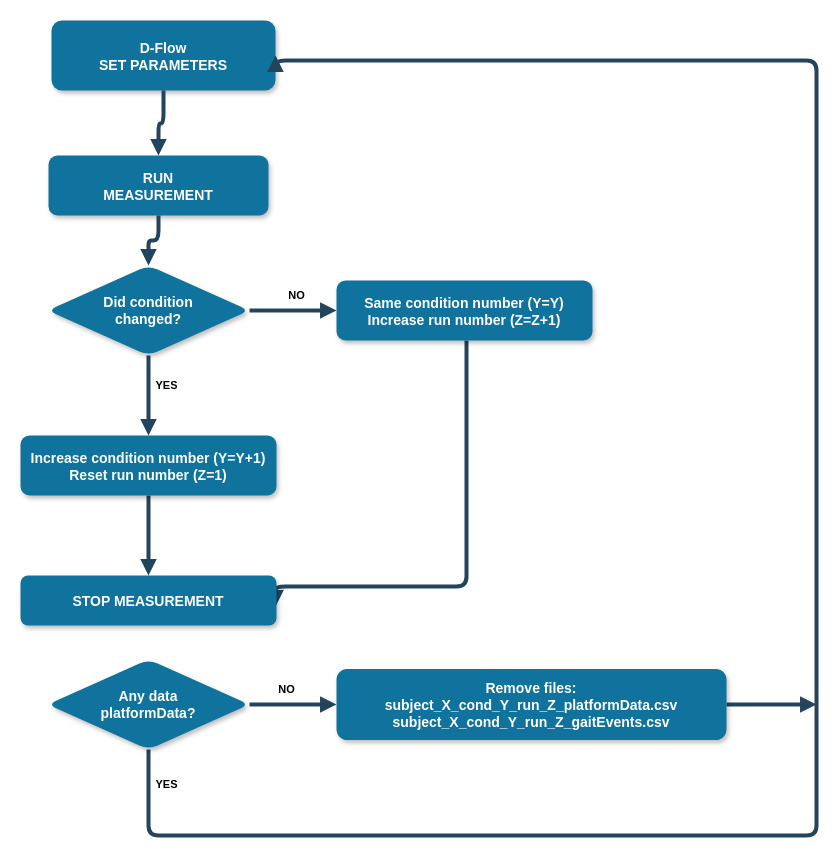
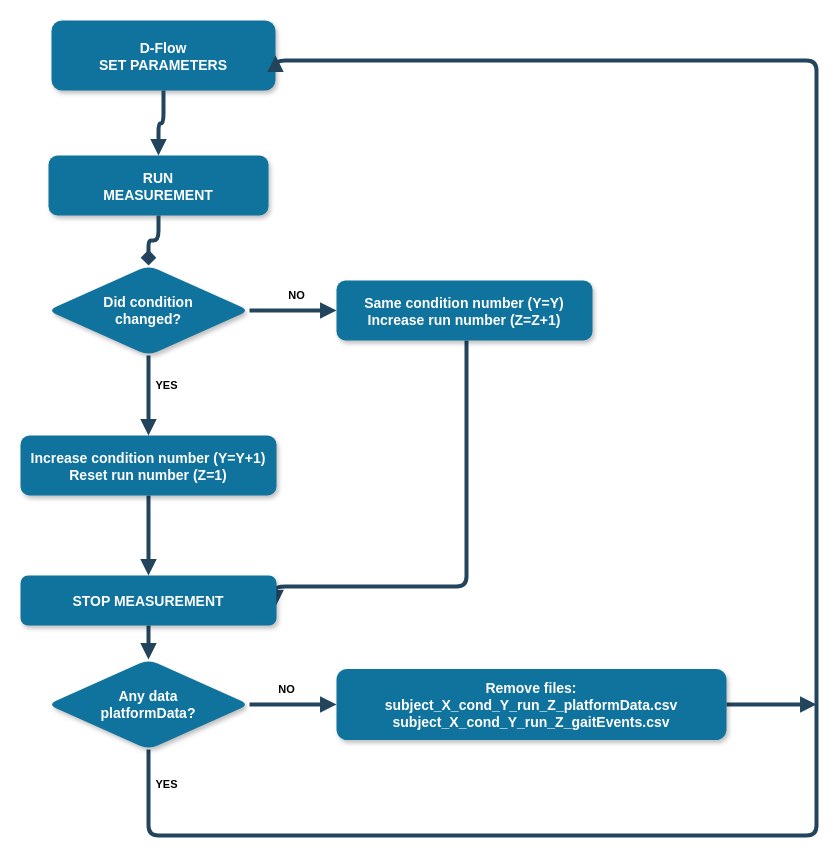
  <mxCell id="0" />
  <mxCell id="1" parent="0" />
  <mxCell id="2" value="D-Flow&#10;SET PARAMETERS" style="rounded=1;fillColor=#10739E;strokeColor=none;shadow=1;gradientColor=none;fontStyle=1;fontColor=#FFFFFF;fontSize=14;" parent="1" vertex="1"><mxGeometry x="51" y="20" width="224" height="70" as="geometry" /></mxCell>
  <mxCell id="3" value="RUN&#10;MEASUREMENT" style="rounded=1;fillColor=#10739E;strokeColor=none;shadow=1;gradientColor=none;fontStyle=1;fontColor=#FFFFFF;fontSize=14;" parent="1" vertex="1"><mxGeometry x="48" y="155" width="220" height="60" as="geometry" /></mxCell>
  <mxCell id="4" value="" style="edgeStyle=elbowEdgeStyle;elbow=vertical;strokeWidth=4;endArrow=block;endFill=1;fontStyle=1;strokeColor=#23445D;" parent="1" source="2" target="3" edge="1"><mxGeometry x="22" y="165.5" width="100" height="100" as="geometry"><mxPoint x="-602" y="60.5" as="sourcePoint" /><mxPoint x="-502" y="-39.5" as="targetPoint" /></mxGeometry></mxCell>
- <mxCell id="5" value="" style="edgeStyle=elbowEdgeStyle;elbow=vertical;strokeWidth=4;endArrow=block;endFill=1;fontStyle=1;strokeColor=#23445D;exitX=0.5;exitY=1;exitDx=0;exitDy=0;entryX=0.5;entryY=0;entryDx=0;entryDy=0;" edge="1" parent="1" source="3" target="8"><mxGeometry x="190" y="300" width="100" height="100" as="geometry"><mxPoint x="256" y="225" as="sourcePoint" /><mxPoint x="148" y="275" as="targetPoint" /></mxGeometry></mxCell>
+ <mxCell id="5" value="" style="edgeStyle=elbowEdgeStyle;elbow=vertical;strokeWidth=4;endArrow=diamond;endFill=1;fontStyle=1;strokeColor=#23445D;exitX=0.5;exitY=1;exitDx=0;exitDy=0;entryX=0.5;entryY=0;entryDx=0;entryDy=0;" edge="1" parent="1" source="3" target="8"><mxGeometry x="190" y="300" width="100" height="100" as="geometry"><mxPoint x="256" y="225" as="sourcePoint" /><mxPoint x="148" y="275" as="targetPoint" /></mxGeometry></mxCell>
  <mxCell id="6" value="YES" style="edgeStyle=orthogonalEdgeStyle;rounded=1;orthogonalLoop=1;jettySize=auto;html=1;entryX=0.5;entryY=0;entryDx=0;entryDy=0;fontSize=11;fontColor=#000000;fontStyle=1;strokeColor=#23445D;strokeWidth=4;endFill=1;endArrow=block;" edge="1" parent="1"><mxGeometry x="-0.25" y="18" relative="1" as="geometry"><mxPoint x="148" y="355" as="sourcePoint" /><mxPoint x="148" y="435" as="targetPoint" /><mxPoint as="offset" /></mxGeometry></mxCell>
  <mxCell id="7" value="NO" style="edgeStyle=orthogonalEdgeStyle;rounded=1;orthogonalLoop=1;jettySize=auto;html=1;exitX=1;exitY=0.5;exitDx=0;exitDy=0;entryX=0;entryY=0.5;entryDx=0;entryDy=0;fontSize=11;fontColor=#000000;fontStyle=1;strokeColor=#23445D;strokeWidth=4;endFill=1;endArrow=block;" edge="1" parent="1" source="8" target="12"><mxGeometry x="0.081" y="15" relative="1" as="geometry"><mxPoint as="offset" /></mxGeometry></mxCell>
  <mxCell id="8" value="Did condition&lt;br&gt;changed?" style="rhombus;whiteSpace=wrap;html=1;rounded=1;shadow=1;fontSize=14;fontColor=#FFFFFF;fontStyle=1;strokeColor=none;fillColor=#10739E;" vertex="1" parent="1"><mxGeometry x="47" y="265" width="202" height="90" as="geometry" /></mxCell>
  <mxCell id="9" style="edgeStyle=orthogonalEdgeStyle;rounded=1;orthogonalLoop=1;jettySize=auto;html=1;exitX=0.5;exitY=1;exitDx=0;exitDy=0;entryX=0.5;entryY=0;entryDx=0;entryDy=0;fontSize=11;fontColor=#000000;fontStyle=1;strokeColor=#23445D;strokeWidth=4;endFill=1;endArrow=block;" edge="1" parent="1" source="10" target="14"><mxGeometry relative="1" as="geometry" /></mxCell>
  <mxCell id="10" value="Increase condition number (Y=Y+1)&#10;Reset run number (Z=1)" style="rounded=1;fillColor=#10739E;strokeColor=none;shadow=1;gradientColor=none;fontStyle=1;fontColor=#FFFFFF;fontSize=14;" vertex="1" parent="1"><mxGeometry x="20" y="435" width="256" height="60" as="geometry" /></mxCell>
  <mxCell id="11" style="edgeStyle=orthogonalEdgeStyle;rounded=1;orthogonalLoop=1;jettySize=auto;html=1;fontSize=11;fontColor=#000000;fontStyle=1;strokeColor=#23445D;strokeWidth=4;endFill=1;endArrow=block;entryX=0.997;entryY=0.617;entryDx=0;entryDy=0;entryPerimeter=0;" edge="1" parent="1" source="12" target="14"><mxGeometry relative="1" as="geometry"><mxPoint x="464" y="555" as="targetPoint" /><Array as="points"><mxPoint x="466" y="586" /></Array></mxGeometry></mxCell>
  <mxCell id="12" value="Same condition number (Y=Y)&#10;Increase run number (Z=Z+1)" style="rounded=1;fillColor=#10739E;strokeColor=none;shadow=1;gradientColor=none;fontStyle=1;fontColor=#FFFFFF;fontSize=14;" vertex="1" parent="1"><mxGeometry x="336" y="280" width="256" height="60" as="geometry" /></mxCell>
+ <mxCell id="13" style="edgeStyle=orthogonalEdgeStyle;rounded=1;orthogonalLoop=1;jettySize=auto;html=1;exitX=0.5;exitY=1;exitDx=0;exitDy=0;fontSize=11;fontColor=#000000;fontStyle=1;strokeColor=#23445D;strokeWidth=4;endFill=1;endArrow=block;" edge="1" parent="1" source="14" target="17"><mxGeometry relative="1" as="geometry" /></mxCell>
  <mxCell id="14" value="STOP MEASUREMENT" style="rounded=1;fillColor=#10739E;strokeColor=none;shadow=1;gradientColor=none;fontStyle=1;fontColor=#FFFFFF;fontSize=14;" vertex="1" parent="1"><mxGeometry x="20" y="575" width="256" height="50" as="geometry" /></mxCell>
  <mxCell id="15" value="NO" style="edgeStyle=orthogonalEdgeStyle;rounded=1;orthogonalLoop=1;jettySize=auto;html=1;exitX=1;exitY=0.5;exitDx=0;exitDy=0;entryX=0;entryY=0.5;entryDx=0;entryDy=0;fontSize=11;fontColor=#000000;fontStyle=1;strokeColor=#23445D;strokeWidth=4;endFill=1;endArrow=block;" edge="1" parent="1" source="17" target="19"><mxGeometry x="-0.149" y="15" relative="1" as="geometry"><mxPoint as="offset" /></mxGeometry></mxCell>
  <mxCell id="16" value="YES" style="edgeStyle=orthogonalEdgeStyle;rounded=1;orthogonalLoop=1;jettySize=auto;html=1;exitX=0.5;exitY=1;exitDx=0;exitDy=0;entryX=1;entryY=0.5;entryDx=0;entryDy=0;fontSize=11;fontColor=#000000;fontStyle=1;strokeColor=#23445D;strokeWidth=4;endFill=1;endArrow=block;" edge="1" parent="1" source="17" target="2"><mxGeometry x="-0.966" y="18" relative="1" as="geometry"><mxPoint x="148" y="805" as="targetPoint" /><Array as="points"><mxPoint x="148" y="835" /><mxPoint x="816" y="835" /><mxPoint x="816" y="60" /></Array><mxPoint as="offset" /></mxGeometry></mxCell>
  <mxCell id="17" value="Any data&lt;br&gt;platformData?" style="rhombus;whiteSpace=wrap;html=1;rounded=1;shadow=1;fontSize=14;fontColor=#FFFFFF;fontStyle=1;strokeColor=none;fillColor=#10739E;" vertex="1" parent="1"><mxGeometry x="47" y="659" width="202" height="90" as="geometry" /></mxCell>
  <mxCell id="18" style="edgeStyle=orthogonalEdgeStyle;rounded=1;orthogonalLoop=1;jettySize=auto;html=1;exitX=1;exitY=0.5;exitDx=0;exitDy=0;fontSize=11;fontColor=#000000;fontStyle=1;strokeColor=#23445D;strokeWidth=4;endFill=1;endArrow=block;" edge="1" parent="1" source="19"><mxGeometry relative="1" as="geometry"><mxPoint x="816" y="703.905" as="targetPoint" /></mxGeometry></mxCell>
  <mxCell id="19" value="Remove files:&#10;subject_X_cond_Y_run_Z_platformData.csv&#10;subject_X_cond_Y_run_Z_gaitEvents.csv" style="rounded=1;fillColor=#10739E;strokeColor=none;shadow=1;gradientColor=none;fontStyle=1;fontColor=#FFFFFF;fontSize=14;" vertex="1" parent="1"><mxGeometry x="336" y="668.5" width="390" height="71" as="geometry" /></mxCell>
